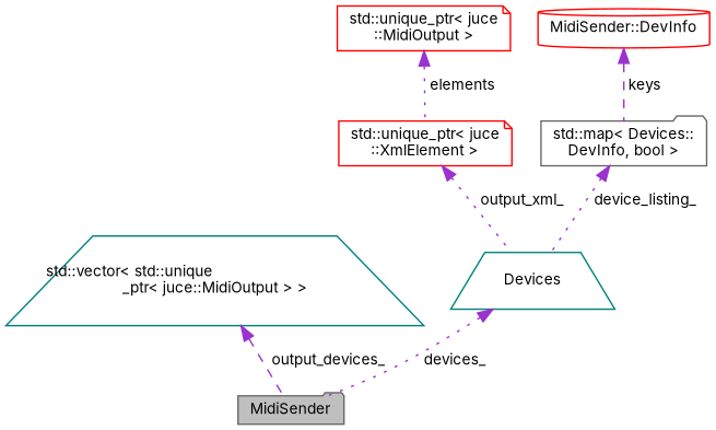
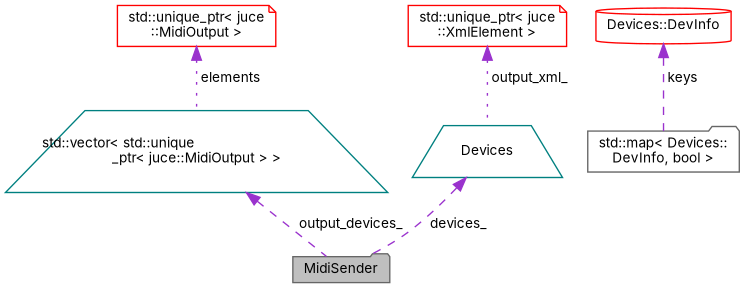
  digraph {
    fontname=Inter
    rankdir=TB
    node [color=red fillcolor=white fontname=Inter fontsize=10 shape=folder style=filled]
    edge [color=darkorchid3 dir=back fontname=Inter fontsize=10 labelfontname=Helvetica labelfontsize=10 style=dotted]
    n1 [color=gray40 fillcolor=grey75 fontcolor=black height=0.2 label=MidiSender width=0.4]
    n2 [color=teal height=0.2 label="std::vector\< std::unique\l_ptr\< juce::MidiOutput \> \>" shape=trapezium width=0.4]
    n3 [height=0.2 label="std::unique_ptr\< juce\l::MidiOutput \>" shape=note width=0.4]
    n4 [color=teal height=0.2 label=Devices shape=trapezium width=0.4]
    n5 [height=0.2 label="std::unique_ptr\< juce\l::XmlElement \>" shape=note width=0.4]
    n6 [color=gray40 height=0.2 label="std::map\< Devices::\lDevInfo, bool \>" width=0.4]
-   n7 [height=0.2 label="MidiSender::DevInfo" shape=cylinder width=0.4]
+   n7 [height=0.2 label="Devices::DevInfo" shape=cylinder width=0.4]
    n2 -> n1 [label=" output_devices_" style=dashed]
-   n3 -> n5 [label=" elements"]
-   n4 -> n1 [label=" devices_"]
+   n3 -> n2 [label=" elements"]
+   n4 -> n1 [label=" devices_" style=dashed]
    n5 -> n4 [label=" output_xml_"]
-   n6 -> n4 [label=" device_listing_"]
    n7 -> n6 [label=" keys" style=dashed]
  }
